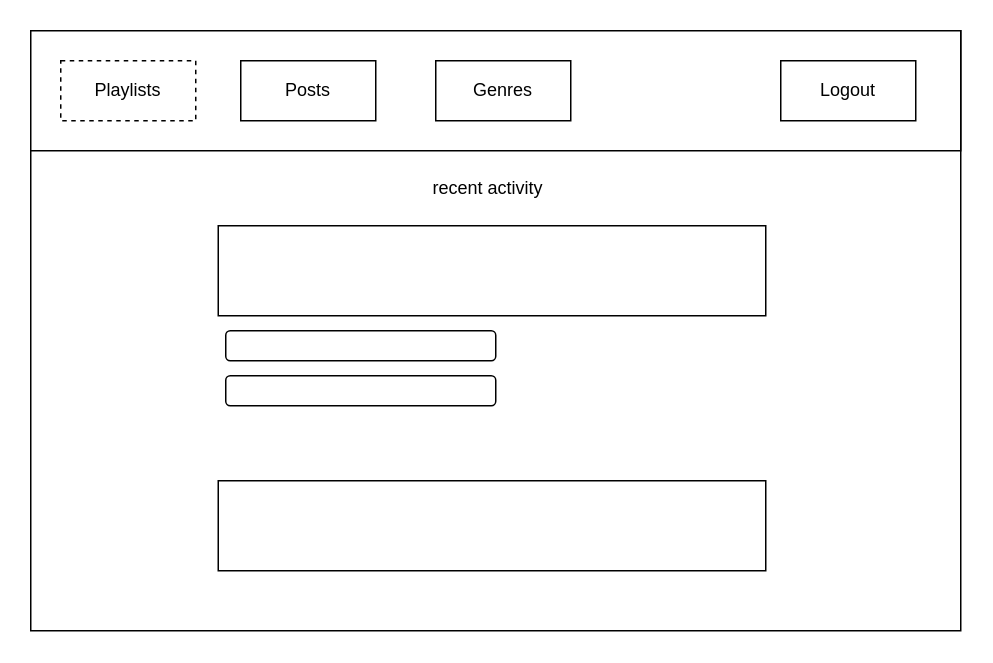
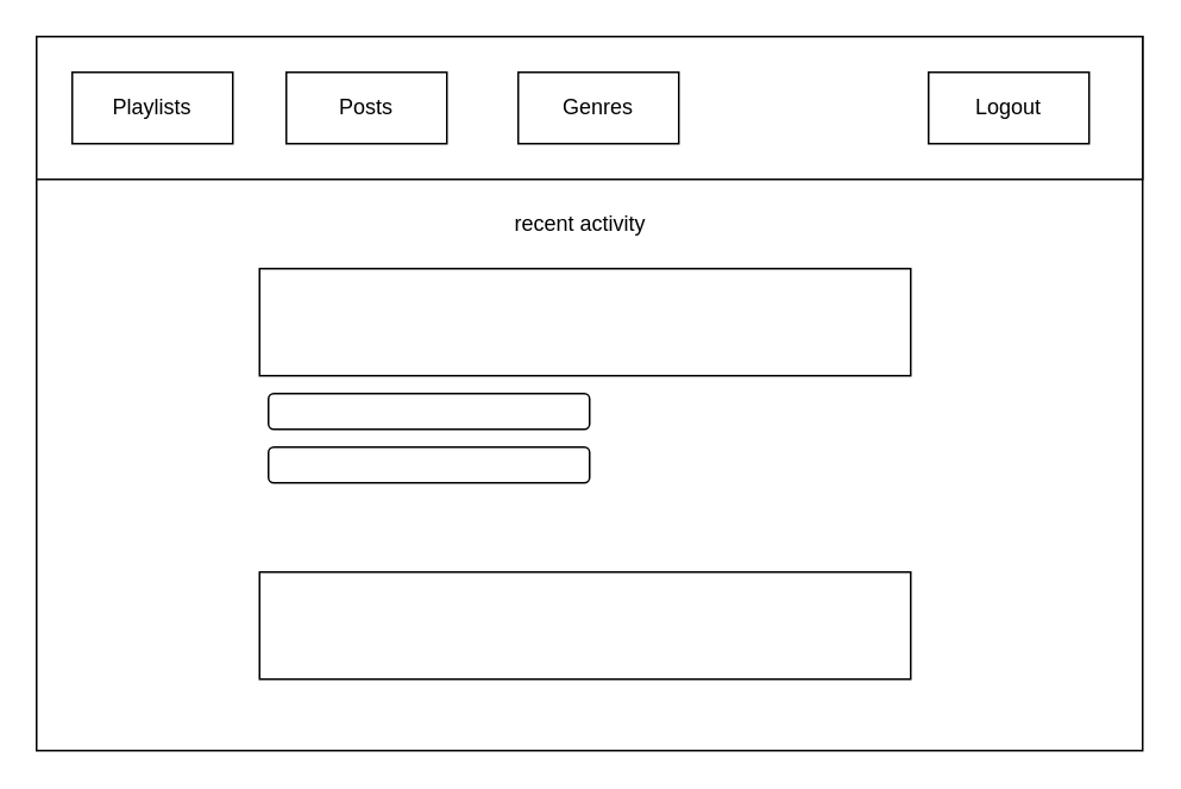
  <mxCell id="0" />
  <mxCell id="1" parent="0" />
  <mxCell id="2" value="" style="rounded=0;whiteSpace=wrap;html=1;" vertex="1" parent="1"><mxGeometry x="20" y="20" width="620" height="400" as="geometry" /></mxCell>
  <mxCell id="3" value="" style="rounded=0;whiteSpace=wrap;html=1;" vertex="1" parent="1"><mxGeometry x="20" y="20" width="620" height="80" as="geometry" /></mxCell>
  <mxCell id="4" value="" style="rounded=0;whiteSpace=wrap;html=1;" vertex="1" parent="1"><mxGeometry x="520" y="40" width="90" height="40" as="geometry" /></mxCell>
  <mxCell id="5" value="Genres" style="rounded=0;whiteSpace=wrap;html=1;" vertex="1" parent="1"><mxGeometry x="290" y="40" width="90" height="40" as="geometry" /></mxCell>
  <mxCell id="6" value="Logout" style="text;html=1;strokeColor=none;fillColor=none;align=center;verticalAlign=middle;whiteSpace=wrap;rounded=0;" vertex="1" parent="1"><mxGeometry x="535" y="45" width="60" height="30" as="geometry" /></mxCell>
  <mxCell id="7" value="Posts&lt;span style=&quot;color: rgba(0, 0, 0, 0); font-family: monospace; font-size: 0px; text-align: start;&quot;&gt;%3CmxGraphModel%3E%3Croot%3E%3CmxCell%20id%3D%220%22%2F%3E%3CmxCell%20id%3D%221%22%20parent%3D%220%22%2F%3E%3CmxCell%20id%3D%222%22%20value%3D%22Genres%22%20style%3D%22rounded%3D0%3BwhiteSpace%3Dwrap%3Bhtml%3D1%3B%22%20vertex%3D%221%22%20parent%3D%221%22%3E%3CmxGeometry%20x%3D%22480%22%20y%3D%22110%22%20width%3D%2290%22%20height%3D%2240%22%20as%3D%22geometry%22%2F%3E%3C%2FmxCell%3E%3C%2Froot%3E%3C%2FmxGraphModel%3E&lt;/span&gt;" style="rounded=0;whiteSpace=wrap;html=1;" vertex="1" parent="1"><mxGeometry x="160" y="40" width="90" height="40" as="geometry" /></mxCell>
- <mxCell id="8" value="Playlists" style="rounded=0;whiteSpace=wrap;html=1;dashed=1;" vertex="1" parent="1"><mxGeometry x="40" y="40" width="90" height="40" as="geometry" /></mxCell>
+ <mxCell id="8" value="Playlists" style="rounded=0;whiteSpace=wrap;html=1;" vertex="1" parent="1"><mxGeometry x="40" y="40" width="90" height="40" as="geometry" /></mxCell>
  <mxCell id="9" value="recent activity" style="text;html=1;strokeColor=none;fillColor=none;align=center;verticalAlign=middle;whiteSpace=wrap;rounded=0;" vertex="1" parent="1"><mxGeometry x="240" y="110" width="170" height="30" as="geometry" /></mxCell>
  <mxCell id="10" value="" style="rounded=0;whiteSpace=wrap;html=1;" vertex="1" parent="1"><mxGeometry x="145" y="150" width="365" height="60" as="geometry" /></mxCell>
  <mxCell id="11" value="" style="rounded=1;whiteSpace=wrap;html=1;" vertex="1" parent="1"><mxGeometry x="150" y="220" width="180" height="20" as="geometry" /></mxCell>
  <mxCell id="12" value="" style="rounded=1;whiteSpace=wrap;html=1;" vertex="1" parent="1"><mxGeometry x="150" y="250" width="180" height="20" as="geometry" /></mxCell>
  <mxCell id="13" value="" style="rounded=0;whiteSpace=wrap;html=1;" vertex="1" parent="1"><mxGeometry x="145" y="320" width="365" height="60" as="geometry" /></mxCell>
